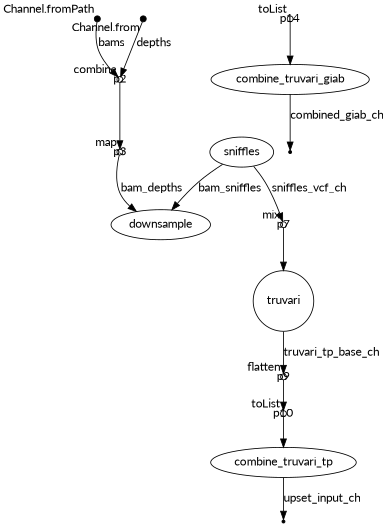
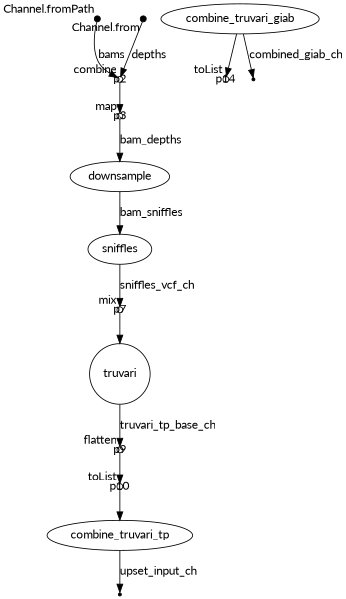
  digraph {
    fontname=Lato
    node [fixedsize=true fontname=Lato shape=circle]
    edge [fontname=Lato]
    p0 [shape=point width=0.1 xlabel="Channel.fromPath"]
    p2 [width=0.1 xlabel=combine]
    p3 [width=0.1 xlabel=map]
    n4 [label=downsample fixedsize="" shape=""]
    p1 [shape=point width=0.1 xlabel="Channel.from"]
    n6 [label=sniffles fixedsize="" shape=""]
    p7 [width=0.1 xlabel=mix]
    n8 [label=truvari fixedsize=""]
    p9 [width=0.1 xlabel=flatten]
    p10 [width=0.1 xlabel=toList]
    p14 [width=0.1 xlabel=toList]
    n12 [label=combine_truvari_giab fixedsize="" shape=""]
    n13 [label=combine_truvari_tp fixedsize="" shape=""]
    p12 [shape=point fixedsize=""]
    p16 [shape=point fixedsize=""]
    p0 -> p2 [label=bams]
    p2 -> p3
    p3 -> n4 [label=bam_depths]
-   n6 -> n4 [label=bam_sniffles]
+   n4 -> n6 [label=bam_sniffles]
    p1 -> p2 [label=depths]
    n6 -> p7 [label=sniffles_vcf_ch]
    p7 -> n8
    n8 -> p9 [label=truvari_tp_base_ch]
    p9 -> p10
    p10 -> n13
-   p14 -> n12
+   n12 -> p14
    n12 -> p16 [label=combined_giab_ch]
    n13 -> p12 [label=upset_input_ch]
  }
